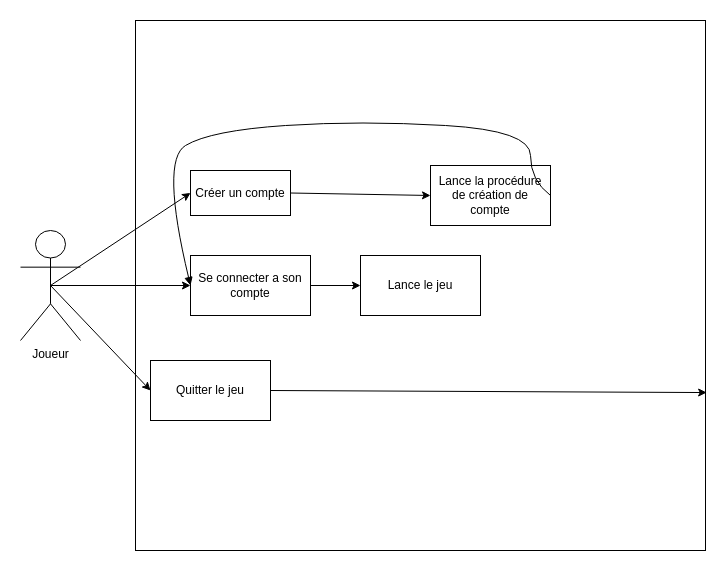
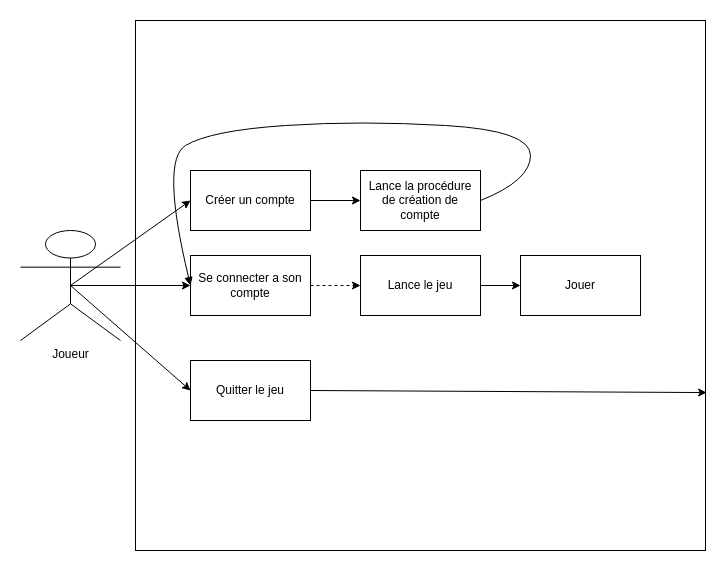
  <mxCell id="0" />
  <mxCell id="1" parent="0" />
  <mxCell id="2" value="" style="rounded=0;whiteSpace=wrap;html=1;" parent="1" vertex="1"><mxGeometry x="135" y="20" width="570" height="530" as="geometry" /></mxCell>
- <mxCell id="3" value="Joueur&lt;br&gt;" style="shape=umlActor;verticalLabelPosition=bottom;verticalAlign=top;html=1;outlineConnect=0;" parent="1" vertex="1"><mxGeometry x="20" y="230" width="60" height="110" as="geometry" /></mxCell>
- <mxCell id="4" value="Créer un compte" style="rounded=0;whiteSpace=wrap;html=1;" parent="1" vertex="1"><mxGeometry x="190" y="170" width="100" height="45" as="geometry" /></mxCell>
+ <mxCell id="3" value="Joueur&lt;br&gt;" style="shape=umlActor;verticalLabelPosition=bottom;verticalAlign=top;html=1;outlineConnect=0;" parent="1" vertex="1"><mxGeometry x="20" y="230" width="100" height="110" as="geometry" /></mxCell>
+ <mxCell id="4" value="Créer un compte" style="rounded=0;whiteSpace=wrap;html=1;" parent="1" vertex="1"><mxGeometry x="190" y="170" width="120" height="60" as="geometry" /></mxCell>
  <mxCell id="5" value="Se connecter a son compte" style="rounded=0;whiteSpace=wrap;html=1;" parent="1" vertex="1"><mxGeometry x="190" y="255" width="120" height="60" as="geometry" /></mxCell>
- <mxCell id="6" value="Quitter le jeu" style="rounded=0;whiteSpace=wrap;html=1;" parent="1" vertex="1"><mxGeometry x="150" y="360" width="120" height="60" as="geometry" /></mxCell>
- <mxCell id="7" value="Lance la procédure de création de compte" style="rounded=0;whiteSpace=wrap;html=1;" parent="1" vertex="1"><mxGeometry x="430" y="165" width="120" height="60" as="geometry" /></mxCell>
+ <mxCell id="6" value="Quitter le jeu" style="rounded=0;whiteSpace=wrap;html=1;" parent="1" vertex="1"><mxGeometry x="190" y="360" width="120" height="60" as="geometry" /></mxCell>
+ <mxCell id="7" value="Lance la procédure de création de compte" style="rounded=0;whiteSpace=wrap;html=1;" parent="1" vertex="1"><mxGeometry x="360" y="170" width="120" height="60" as="geometry" /></mxCell>
  <mxCell id="8" value="" style="endArrow=classic;html=1;exitX=0.5;exitY=0.5;exitDx=0;exitDy=0;exitPerimeter=0;entryX=0;entryY=0.5;entryDx=0;entryDy=0;" parent="1" source="3" target="4" edge="1"><mxGeometry width="50" height="50" relative="1" as="geometry"><mxPoint x="370" y="370" as="sourcePoint" /><mxPoint x="420" y="320" as="targetPoint" /></mxGeometry></mxCell>
  <mxCell id="9" value="" style="endArrow=classic;html=1;exitX=0.5;exitY=0.5;exitDx=0;exitDy=0;exitPerimeter=0;entryX=0;entryY=0.5;entryDx=0;entryDy=0;" parent="1" source="3" target="5" edge="1"><mxGeometry width="50" height="50" relative="1" as="geometry"><mxPoint x="370" y="370" as="sourcePoint" /><mxPoint x="420" y="320" as="targetPoint" /></mxGeometry></mxCell>
  <mxCell id="10" value="" style="endArrow=classic;html=1;exitX=0.5;exitY=0.5;exitDx=0;exitDy=0;exitPerimeter=0;entryX=0;entryY=0.5;entryDx=0;entryDy=0;" parent="1" source="3" target="6" edge="1"><mxGeometry width="50" height="50" relative="1" as="geometry"><mxPoint x="370" y="370" as="sourcePoint" /><mxPoint x="420" y="320" as="targetPoint" /></mxGeometry></mxCell>
  <mxCell id="11" value="" style="curved=1;endArrow=none;html=1;entryX=1;entryY=0.5;entryDx=0;entryDy=0;exitX=0;exitY=0.5;exitDx=0;exitDy=0;endFill=0;startArrow=block;startFill=1;" parent="1" source="5" target="7" edge="1"><mxGeometry width="50" height="50" relative="1" as="geometry"><mxPoint x="370" y="370" as="sourcePoint" /><mxPoint x="420" y="320" as="targetPoint" /><Array as="points"><mxPoint x="160" y="160" /><mxPoint x="210" y="130" /><mxPoint x="360" y="120" /><mxPoint x="530" y="130" /><mxPoint x="530" y="180" /></Array></mxGeometry></mxCell>
  <mxCell id="12" value="Lance le jeu" style="rounded=0;whiteSpace=wrap;html=1;" parent="1" vertex="1"><mxGeometry x="360" y="255" width="120" height="60" as="geometry" /></mxCell>
- <mxCell id="13" value="" style="endArrow=classic;html=1;exitX=1;exitY=0.5;exitDx=0;exitDy=0;entryX=0;entryY=0.5;entryDx=0;entryDy=0;" parent="1" source="5" target="12" edge="1"><mxGeometry width="50" height="50" relative="1" as="geometry"><mxPoint x="360" y="400" as="sourcePoint" /><mxPoint x="410" y="350" as="targetPoint" /></mxGeometry></mxCell>
+ <mxCell id="13" value="" style="endArrow=classic;html=1;exitX=1;exitY=0.5;exitDx=0;exitDy=0;entryX=0;entryY=0.5;entryDx=0;entryDy=0;dashed=1;" parent="1" source="5" target="12" edge="1"><mxGeometry width="50" height="50" relative="1" as="geometry"><mxPoint x="360" y="400" as="sourcePoint" /><mxPoint x="410" y="350" as="targetPoint" /></mxGeometry></mxCell>
+ <mxCell id="14" value="Jouer" style="rounded=0;whiteSpace=wrap;html=1;" parent="1" vertex="1"><mxGeometry x="520" y="255" width="120" height="60" as="geometry" /></mxCell>
+ <mxCell id="15" value="" style="endArrow=classic;html=1;exitX=1;exitY=0.5;exitDx=0;exitDy=0;entryX=0;entryY=0.5;entryDx=0;entryDy=0;" parent="1" source="12" target="14" edge="1"><mxGeometry width="50" height="50" relative="1" as="geometry"><mxPoint x="370" y="350" as="sourcePoint" /><mxPoint x="420" y="300" as="targetPoint" /></mxGeometry></mxCell>
  <mxCell id="16" value="" style="endArrow=classic;html=1;exitX=1;exitY=0.5;exitDx=0;exitDy=0;entryX=1.002;entryY=0.702;entryDx=0;entryDy=0;entryPerimeter=0;" parent="1" source="6" target="2" edge="1"><mxGeometry width="50" height="50" relative="1" as="geometry"><mxPoint x="370" y="350" as="sourcePoint" /><mxPoint x="420" y="300" as="targetPoint" /></mxGeometry></mxCell>
  <mxCell id="17" value="" style="endArrow=classic;html=1;exitX=1;exitY=0.5;exitDx=0;exitDy=0;entryX=0;entryY=0.5;entryDx=0;entryDy=0;" parent="1" source="4" target="7" edge="1"><mxGeometry width="50" height="50" relative="1" as="geometry"><mxPoint x="370" y="350" as="sourcePoint" /><mxPoint x="420" y="300" as="targetPoint" /></mxGeometry></mxCell>
